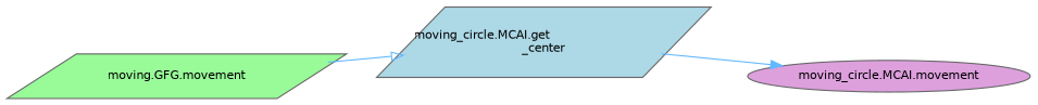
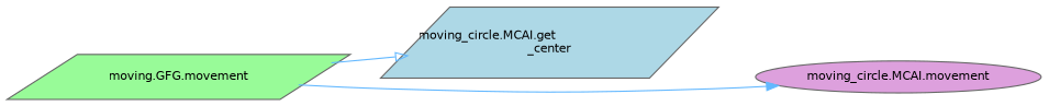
  digraph {
    rankdir=LR
    node [color=grey40 fontname=Helvetica fontsize=10 shape=parallelogram style=filled]
    edge [color=steelblue1 fontname=Helvetica fontsize=10 labelfontname=Helvetica labelfontsize=10 style=solid]
    n1 [color=gray40 fillcolor=lightblue fontcolor=black height=0.2 label="moving_circle.MCAI.get\l_center" width=0.4]
    n2 [fillcolor=plum height=0.2 label="moving_circle.MCAI.movement" shape=ellipse width=0.4]
    n3 [fillcolor=palegreen height=0.2 label="moving.GFG.movement" width=0.4]
-   n1 -> n2 [arrowhead=normal]
+   n3 -> n2 [arrowhead=normal]
    n3 -> n1 [arrowhead=onormal]
  }
